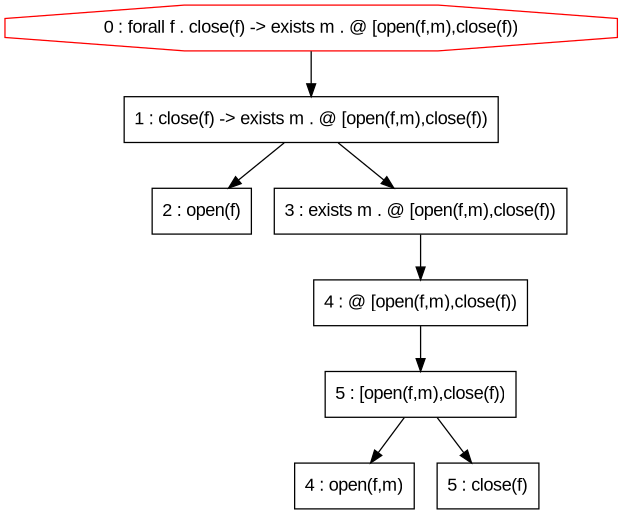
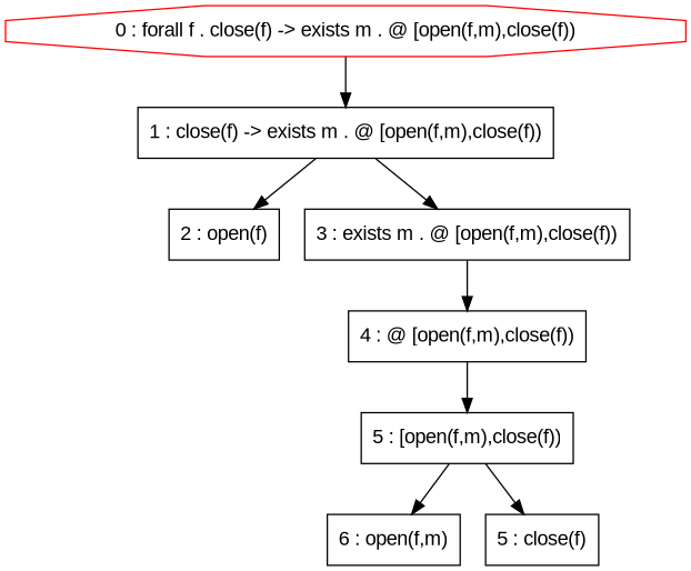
  digraph {
    fontname="Liberation Sans"
    node [fontname="Liberation Sans" shape=box]
    edge [fontname="Liberation Sans"]
    n1 [color=red label="0 : forall f . close(f) -> exists m . @ [open(f,m),close(f))" shape=octagon]
    n2 [label="1 : close(f) -> exists m . @ [open(f,m),close(f))"]
    n3 [label="2 : open(f)"]
    n4 [label="3 : exists m . @ [open(f,m),close(f))"]
    n5 [label="4 : @ [open(f,m),close(f))"]
    n6 [label="5 : [open(f,m),close(f))"]
-   n7 [label="4 : open(f,m)"]
+   n7 [label="6 : open(f,m)"]
    n8 [label="5 : close(f)"]
    n1 -> n2
    n2 -> n3
    n2 -> n4
    n4 -> n5
    n5 -> n6
    n6 -> n7
    n6 -> n8
  }
